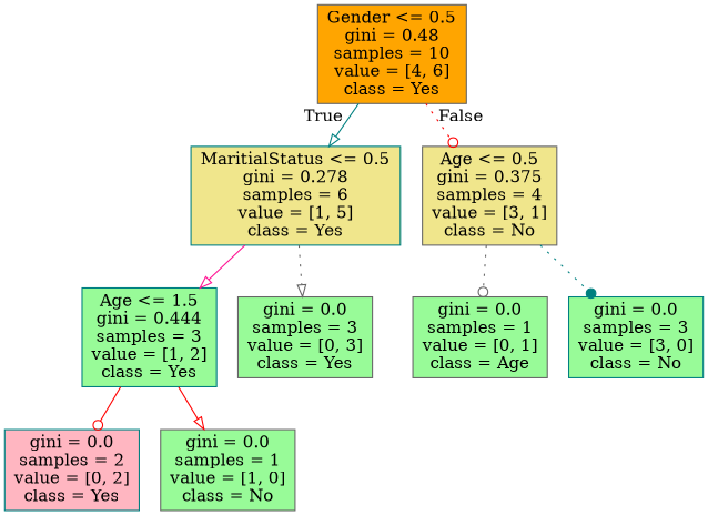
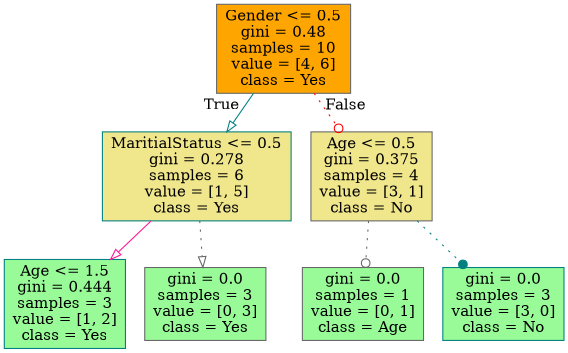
  digraph {
    node [color=gray40 fillcolor=palegreen shape=box style=filled]
    edge [arrowhead=onormal color=red style=solid]
    n1 [fillcolor=orange label="Gender <= 0.5\ngini = 0.48\nsamples = 10\nvalue = [4, 6]\nclass = Yes"]
    n2 [color=teal fillcolor=khaki label="MaritialStatus <= 0.5\ngini = 0.278\nsamples = 6\nvalue = [1, 5]\nclass = Yes"]
    n3 [fillcolor=khaki label="Age <= 0.5\ngini = 0.375\nsamples = 4\nvalue = [3, 1]\nclass = No"]
    n4 [color=teal label="Age <= 1.5\ngini = 0.444\nsamples = 3\nvalue = [1, 2]\nclass = Yes"]
    n5 [label="gini = 0.0\nsamples = 3\nvalue = [0, 3]\nclass = Yes"]
    n6 [label="gini = 0.0\nsamples = 1\nvalue = [0, 1]\nclass = Age"]
    n7 [color=teal label="gini = 0.0\nsamples = 3\nvalue = [3, 0]\nclass = No"]
-   n8 [color=teal fillcolor=lightpink label="gini = 0.0\nsamples = 2\nvalue = [0, 2]\nclass = Yes"]
-   n9 [label="gini = 0.0\nsamples = 1\nvalue = [1, 0]\nclass = No"]
    n1 -> n2 [color=teal headlabel=True labelangle=45 labeldistance=2.5]
    n1 -> n3 [arrowhead=odot headlabel=False labelangle=-45 labeldistance=2.5 style=dotted]
    n2 -> n4 [color=deeppink]
    n2 -> n5 [color=gray40 style=dotted]
    n3 -> n6 [arrowhead=odot color=gray40 style=dotted]
    n3 -> n7 [arrowhead=dot color=teal style=dotted]
-   n4 -> n8 [arrowhead=odot]
-   n4 -> n9
  }
